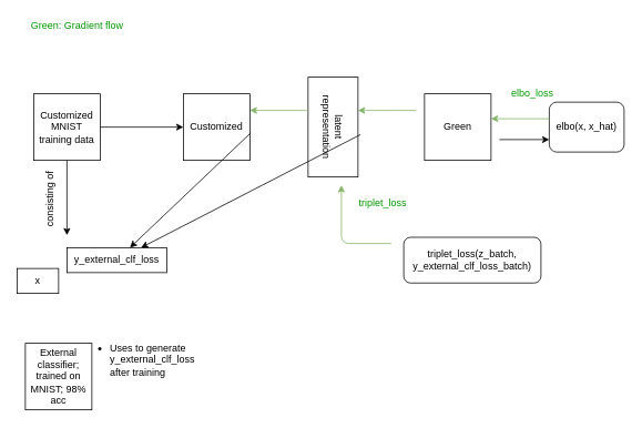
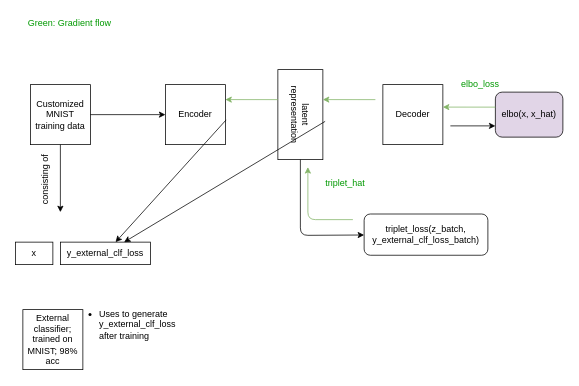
  <mxCell id="0" />
  <mxCell id="1" parent="0" />
  <mxCell id="2" value="Customized MNIST training data" style="whiteSpace=wrap;html=1;aspect=fixed;" vertex="1" parent="1"><mxGeometry x="40" y="112" width="80" height="80" as="geometry" /></mxCell>
  <mxCell id="3" value="" style="endArrow=classic;html=1;exitX=0.5;exitY=1;exitDx=0;exitDy=0;" edge="1" parent="1" source="2"><mxGeometry width="50" height="50" relative="1" as="geometry"><mxPoint x="40" y="262" as="sourcePoint" /><mxPoint x="80" y="282" as="targetPoint" /></mxGeometry></mxCell>
  <mxCell id="4" value="consisting of" style="text;html=1;resizable=0;points=[];autosize=1;align=left;verticalAlign=top;spacingTop=-4;rotation=-90;" vertex="1" parent="1"><mxGeometry x="20" y="224" width="80" height="20" as="geometry" /></mxCell>
  <mxCell id="5" value="x" style="rounded=0;whiteSpace=wrap;html=1;" vertex="1" parent="1"><mxGeometry x="20" y="322" width="50" height="30" as="geometry" /></mxCell>
- <mxCell id="6" value="y_external_clf_loss" style="rounded=0;whiteSpace=wrap;html=1;" vertex="1" parent="1"><mxGeometry x="80" y="297" width="120" height="30" as="geometry" /></mxCell>
+ <mxCell id="6" value="y_external_clf_loss" style="rounded=0;whiteSpace=wrap;html=1;" vertex="1" parent="1"><mxGeometry x="80" y="322" width="120" height="30" as="geometry" /></mxCell>
  <mxCell id="7" value="" style="endArrow=classic;html=1;exitX=1;exitY=0.5;exitDx=0;exitDy=0;" edge="1" parent="1" source="2"><mxGeometry width="50" height="50" relative="1" as="geometry"><mxPoint x="140" y="142" as="sourcePoint" /><mxPoint x="220" y="152" as="targetPoint" /></mxGeometry></mxCell>
- <mxCell id="8" value="Customized" style="whiteSpace=wrap;html=1;aspect=fixed;" vertex="1" parent="1"><mxGeometry x="220" y="112" width="80" height="80" as="geometry" /></mxCell>
+ <mxCell id="8" value="Encoder" style="whiteSpace=wrap;html=1;aspect=fixed;" vertex="1" parent="1"><mxGeometry x="220" y="112" width="80" height="80" as="geometry" /></mxCell>
  <mxCell id="9" value="latent &lt;br&gt;representation" style="rounded=0;whiteSpace=wrap;html=1;rotation=90;" vertex="1" parent="1"><mxGeometry x="340" y="122" width="120" height="60" as="geometry" /></mxCell>
- <mxCell id="10" value="Green" style="whiteSpace=wrap;html=1;aspect=fixed;" vertex="1" parent="1"><mxGeometry x="510" y="112" width="80" height="80" as="geometry" /></mxCell>
+ <mxCell id="10" value="Decoder" style="whiteSpace=wrap;html=1;aspect=fixed;" vertex="1" parent="1"><mxGeometry x="510" y="112" width="80" height="80" as="geometry" /></mxCell>
  <mxCell id="11" value="" style="endArrow=classic;html=1;exitX=1.013;exitY=0.588;exitDx=0;exitDy=0;exitPerimeter=0;" edge="1" parent="1" source="8" target="6"><mxGeometry width="50" height="50" relative="1" as="geometry"><mxPoint x="30" y="402" as="sourcePoint" /><mxPoint x="80" y="352" as="targetPoint" /></mxGeometry></mxCell>
  <mxCell id="12" value="" style="endArrow=classic;html=1;exitX=0.575;exitY=-0.05;exitDx=0;exitDy=0;exitPerimeter=0;" edge="1" parent="1" source="9" target="6"><mxGeometry width="50" height="50" relative="1" as="geometry"><mxPoint x="30" y="402" as="sourcePoint" /><mxPoint x="80" y="352" as="targetPoint" /></mxGeometry></mxCell>
  <mxCell id="13" value="triplet_loss(z_batch, y_external_clf_loss_batch)" style="rounded=1;whiteSpace=wrap;html=1;" vertex="1" parent="1"><mxGeometry x="485" y="284.5" width="165" height="55" as="geometry" /></mxCell>
+ <mxCell id="14" value="" style="endArrow=classic;html=1;exitX=1;exitY=0.5;exitDx=0;exitDy=0;" edge="1" parent="1" source="9" target="13"><mxGeometry width="50" height="50" relative="1" as="geometry"><mxPoint x="410" y="222" as="sourcePoint" /><mxPoint x="580" y="242" as="targetPoint" /><Array as="points"><mxPoint x="400" y="313" /></Array></mxGeometry></mxCell>
  <mxCell id="15" value="" style="endArrow=classic;html=1;fillColor=#d5e8d4;strokeColor=#82b366;" edge="1" parent="1"><mxGeometry width="50" height="50" relative="1" as="geometry"><mxPoint x="470" y="292" as="sourcePoint" /><mxPoint x="410" y="222" as="targetPoint" /><Array as="points"><mxPoint x="410" y="292" /></Array></mxGeometry></mxCell>
  <mxCell id="16" value="" style="endArrow=classic;html=1;entryX=0.333;entryY=0;entryDx=0;entryDy=0;entryPerimeter=0;fillColor=#d5e8d4;strokeColor=#82b366;" edge="1" parent="1" target="9"><mxGeometry width="50" height="50" relative="1" as="geometry"><mxPoint x="500" y="132" as="sourcePoint" /><mxPoint x="440" y="132" as="targetPoint" /></mxGeometry></mxCell>
  <mxCell id="17" value="" style="endArrow=classic;html=1;entryX=0.333;entryY=0;entryDx=0;entryDy=0;entryPerimeter=0;fillColor=#d5e8d4;strokeColor=#82b366;" edge="1" parent="1"><mxGeometry width="50" height="50" relative="1" as="geometry"><mxPoint x="370" y="132" as="sourcePoint" /><mxPoint x="300" y="131.96" as="targetPoint" /></mxGeometry></mxCell>
- <mxCell id="18" value="&lt;font color=&quot;#009900&quot;&gt;triplet_loss&lt;/font&gt;" style="text;html=1;strokeColor=none;fillColor=none;align=center;verticalAlign=middle;whiteSpace=wrap;rounded=0;" vertex="1" parent="1"><mxGeometry x="395" y="235" width="130" height="18" as="geometry" /></mxCell>
- <mxCell id="19" value="elbo(x, x_hat)" style="rounded=1;whiteSpace=wrap;html=1;" vertex="1" parent="1"><mxGeometry x="660" y="122" width="90" height="60" as="geometry" /></mxCell>
+ <mxCell id="18" value="&lt;font color=&quot;#009900&quot;&gt;triplet_hat&lt;/font&gt;" style="text;html=1;strokeColor=none;fillColor=none;align=center;verticalAlign=middle;whiteSpace=wrap;rounded=0;" vertex="1" parent="1"><mxGeometry x="395" y="235" width="130" height="18" as="geometry" /></mxCell>
+ <mxCell id="19" value="elbo(x, x_hat)" style="rounded=1;whiteSpace=wrap;html=1;fillColor=#e1d5e7;" vertex="1" parent="1"><mxGeometry x="660" y="122" width="90" height="60" as="geometry" /></mxCell>
  <mxCell id="20" value="" style="endArrow=classic;html=1;entryX=0;entryY=0.75;entryDx=0;entryDy=0;" edge="1" parent="1" target="19"><mxGeometry width="50" height="50" relative="1" as="geometry"><mxPoint x="600" y="167" as="sourcePoint" /><mxPoint x="80" y="362" as="targetPoint" /></mxGeometry></mxCell>
  <mxCell id="21" value="" style="endArrow=classic;html=1;entryX=0.333;entryY=0;entryDx=0;entryDy=0;entryPerimeter=0;fillColor=#d5e8d4;strokeColor=#82b366;" edge="1" parent="1"><mxGeometry width="50" height="50" relative="1" as="geometry"><mxPoint x="660" y="142" as="sourcePoint" /><mxPoint x="590" y="141.96" as="targetPoint" /></mxGeometry></mxCell>
  <mxCell id="22" value="&lt;font color=&quot;#009900&quot;&gt;elbo_loss&lt;/font&gt;" style="text;html=1;strokeColor=none;fillColor=none;align=center;verticalAlign=middle;whiteSpace=wrap;rounded=0;" vertex="1" parent="1"><mxGeometry x="575" y="103" width="130" height="18" as="geometry" /></mxCell>
  <mxCell id="23" value="External classifier; trained on MNIST; 98% acc" style="whiteSpace=wrap;html=1;aspect=fixed;" vertex="1" parent="1"><mxGeometry x="30" y="412" width="80" height="80" as="geometry" /></mxCell>
  <mxCell id="24" value="&lt;ul&gt;&lt;li&gt;Uses to generate y_external_clf_loss after training&lt;/li&gt;&lt;/ul&gt;" style="text;html=1;strokeColor=none;fillColor=none;align=left;verticalAlign=middle;whiteSpace=wrap;rounded=0;" vertex="1" parent="1"><mxGeometry x="90" y="427" width="170" height="10" as="geometry" /></mxCell>
  <mxCell id="25" value="&lt;font color=&quot;#009900&quot;&gt;Green: Gradient flow&lt;/font&gt;" style="text;html=1;strokeColor=none;fillColor=none;align=center;verticalAlign=middle;whiteSpace=wrap;rounded=0;" vertex="1" parent="1"><mxGeometry x="35" y="20" width="115" height="20" as="geometry" /></mxCell>
